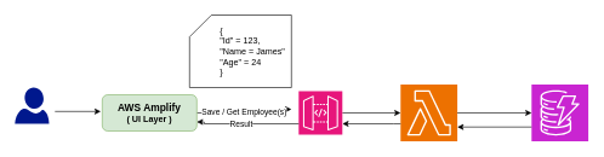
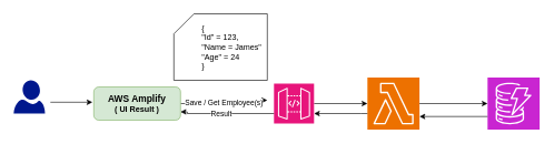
  <mxCell id="0" />
  <mxCell id="1" parent="0" />
  <mxCell id="2" style="edgeStyle=orthogonalEdgeStyle;rounded=0;orthogonalLoop=1;jettySize=auto;html=1;" edge="1" parent="1"><mxGeometry relative="1" as="geometry"><mxPoint x="138" y="153" as="targetPoint" /><mxPoint x="75" y="153" as="sourcePoint" /></mxGeometry></mxCell>
  <mxCell id="3" value="" style="sketch=0;aspect=fixed;pointerEvents=1;shadow=0;dashed=0;html=1;strokeColor=none;labelPosition=center;verticalLabelPosition=bottom;verticalAlign=top;align=center;fillColor=#00188D;shape=mxgraph.azure.user" vertex="1" parent="1"><mxGeometry x="20" y="120" width="47" height="50" as="geometry" /></mxCell>
  <mxCell id="4" style="edgeStyle=orthogonalEdgeStyle;rounded=0;orthogonalLoop=1;jettySize=auto;html=1;" edge="1" parent="1" source="6"><mxGeometry relative="1" as="geometry"><mxPoint x="400" y="150" as="targetPoint" /></mxGeometry></mxCell>
  <mxCell id="5" value="Save / Get Employee(s)" style="edgeLabel;html=1;align=center;verticalAlign=middle;resizable=0;points=[];" vertex="1" connectable="0" parent="4"><mxGeometry x="-0.041" y="2" relative="1" as="geometry"><mxPoint as="offset" /></mxGeometry></mxCell>
- <mxCell id="6" value="&lt;b&gt;&lt;font style=&quot;&quot;&gt;&lt;span style=&quot;font-size: 14px;&quot;&gt;AWS Amplify&lt;/span&gt;&lt;br&gt;&lt;font style=&quot;font-size: 12px;&quot;&gt;( UI Layer )&lt;/font&gt;&lt;/font&gt;&lt;/b&gt;" style="rounded=1;whiteSpace=wrap;html=1;fillColor=#d5e8d4;strokeColor=#82b366;" vertex="1" parent="1"><mxGeometry x="140" y="130" width="130" height="50" as="geometry" /></mxCell>
+ <mxCell id="6" value="&lt;b&gt;&lt;font style=&quot;&quot;&gt;&lt;span style=&quot;font-size: 14px;&quot;&gt;AWS Amplify&lt;/span&gt;&lt;br&gt;&lt;font style=&quot;font-size: 12px;&quot;&gt;( UI Result )&lt;/font&gt;&lt;/font&gt;&lt;/b&gt;" style="rounded=1;whiteSpace=wrap;html=1;fillColor=#d5e8d4;strokeColor=#82b366;" vertex="1" parent="1"><mxGeometry x="140" y="130" width="130" height="50" as="geometry" /></mxCell>
  <mxCell id="7" style="edgeStyle=orthogonalEdgeStyle;rounded=0;orthogonalLoop=1;jettySize=auto;html=1;" edge="1" parent="1" source="8" target="9"><mxGeometry relative="1" as="geometry" /></mxCell>
  <mxCell id="8" value="" style="sketch=0;points=[[0,0,0],[0.25,0,0],[0.5,0,0],[0.75,0,0],[1,0,0],[0,1,0],[0.25,1,0],[0.5,1,0],[0.75,1,0],[1,1,0],[0,0.25,0],[0,0.5,0],[0,0.75,0],[1,0.25,0],[1,0.5,0],[1,0.75,0]];outlineConnect=0;fontColor=#232F3E;fillColor=#E7157B;strokeColor=#ffffff;dashed=0;verticalLabelPosition=bottom;verticalAlign=top;align=center;html=1;fontSize=12;fontStyle=0;aspect=fixed;shape=mxgraph.aws4.resourceIcon;resIcon=mxgraph.aws4.api_gateway;" vertex="1" parent="1"><mxGeometry x="410" y="125" width="60" height="60" as="geometry" /></mxCell>
  <mxCell id="9" value="" style="sketch=0;points=[[0,0,0],[0.25,0,0],[0.5,0,0],[0.75,0,0],[1,0,0],[0,1,0],[0.25,1,0],[0.5,1,0],[0.75,1,0],[1,1,0],[0,0.25,0],[0,0.5,0],[0,0.75,0],[1,0.25,0],[1,0.5,0],[1,0.75,0]];outlineConnect=0;fontColor=#232F3E;fillColor=#ED7100;strokeColor=#ffffff;dashed=0;verticalLabelPosition=bottom;verticalAlign=top;align=center;html=1;fontSize=12;fontStyle=0;aspect=fixed;shape=mxgraph.aws4.resourceIcon;resIcon=mxgraph.aws4.lambda;" vertex="1" parent="1"><mxGeometry x="550" y="116" width="78" height="78" as="geometry" /></mxCell>
  <mxCell id="10" value="" style="sketch=0;points=[[0,0,0],[0.25,0,0],[0.5,0,0],[0.75,0,0],[1,0,0],[0,1,0],[0.25,1,0],[0.5,1,0],[0.75,1,0],[1,1,0],[0,0.25,0],[0,0.5,0],[0,0.75,0],[1,0.25,0],[1,0.5,0],[1,0.75,0]];outlineConnect=0;fontColor=#232F3E;fillColor=#C925D1;strokeColor=#ffffff;dashed=0;verticalLabelPosition=bottom;verticalAlign=top;align=center;html=1;fontSize=12;fontStyle=0;aspect=fixed;shape=mxgraph.aws4.resourceIcon;resIcon=mxgraph.aws4.dynamodb;" vertex="1" parent="1"><mxGeometry x="730" y="116" width="78" height="78" as="geometry" /></mxCell>
  <mxCell id="11" style="edgeStyle=orthogonalEdgeStyle;rounded=0;orthogonalLoop=1;jettySize=auto;html=1;entryX=0;entryY=0.5;entryDx=0;entryDy=0;entryPerimeter=0;" edge="1" parent="1" source="9" target="10"><mxGeometry relative="1" as="geometry" /></mxCell>
  <mxCell id="12" style="edgeStyle=orthogonalEdgeStyle;rounded=0;orthogonalLoop=1;jettySize=auto;html=1;entryX=1;entryY=0.75;entryDx=0;entryDy=0;entryPerimeter=0;" edge="1" parent="1" source="10" target="9"><mxGeometry relative="1" as="geometry"><Array as="points"><mxPoint x="730" y="175" /><mxPoint x="730" y="175" /></Array></mxGeometry></mxCell>
  <mxCell id="13" style="edgeStyle=orthogonalEdgeStyle;rounded=0;orthogonalLoop=1;jettySize=auto;html=1;entryX=1;entryY=0.75;entryDx=0;entryDy=0;entryPerimeter=0;" edge="1" parent="1" source="9" target="8"><mxGeometry relative="1" as="geometry"><Array as="points"><mxPoint x="540" y="170" /><mxPoint x="540" y="170" /></Array></mxGeometry></mxCell>
  <mxCell id="14" style="edgeStyle=orthogonalEdgeStyle;rounded=0;orthogonalLoop=1;jettySize=auto;html=1;entryX=1;entryY=0.75;entryDx=0;entryDy=0;" edge="1" parent="1" target="6"><mxGeometry relative="1" as="geometry"><mxPoint x="410" y="170" as="sourcePoint" /><mxPoint x="250" y="200" as="targetPoint" /><Array as="points"><mxPoint x="280" y="170" /><mxPoint x="280" y="168" /></Array></mxGeometry></mxCell>
  <mxCell id="15" value="Result" style="edgeLabel;html=1;align=center;verticalAlign=middle;resizable=0;points=[];" vertex="1" connectable="0" parent="14"><mxGeometry x="0.27" y="1" relative="1" as="geometry"><mxPoint x="10" y="-1" as="offset" /></mxGeometry></mxCell>
  <mxCell id="16" value="&lt;blockquote style=&quot;margin: 0 0 0 40px; border: none; padding: 0px;&quot;&gt;&lt;/blockquote&gt;&lt;blockquote style=&quot;margin: 0 0 0 40px; border: none; padding: 0px;&quot;&gt;&lt;span style=&quot;background-color: initial;&quot;&gt;&lt;div style=&quot;&quot;&gt;&lt;span style=&quot;background-color: initial;&quot;&gt;{&lt;/span&gt;&lt;/div&gt;&lt;/span&gt;&lt;span style=&quot;background-color: initial;&quot;&gt;&lt;div style=&quot;&quot;&gt;&lt;span style=&quot;background-color: initial;&quot;&gt;&quot;Id&quot; = 123,&lt;/span&gt;&lt;/div&gt;&lt;/span&gt;&lt;span style=&quot;background-color: initial;&quot;&gt;&lt;div style=&quot;&quot;&gt;&lt;span style=&quot;background-color: initial;&quot;&gt;&quot;Name = James&quot;&lt;/span&gt;&lt;/div&gt;&lt;/span&gt;&lt;span style=&quot;background-color: initial;&quot;&gt;&lt;div style=&quot;&quot;&gt;&lt;span style=&quot;background-color: initial;&quot;&gt;&quot;Age&quot; = 24&lt;/span&gt;&lt;/div&gt;&lt;/span&gt;&lt;div style=&quot;&quot;&gt;&lt;span style=&quot;background-color: initial;&quot;&gt;}&lt;/span&gt;&lt;/div&gt;&lt;/blockquote&gt;&lt;blockquote style=&quot;margin: 0 0 0 40px; border: none; padding: 0px;&quot;&gt;&lt;/blockquote&gt;&lt;blockquote style=&quot;margin: 0 0 0 40px; border: none; padding: 0px;&quot;&gt;&lt;/blockquote&gt;&lt;blockquote style=&quot;margin: 0 0 0 40px; border: none; padding: 0px;&quot;&gt;&lt;/blockquote&gt;" style="shape=card;whiteSpace=wrap;html=1;align=left;" vertex="1" parent="1"><mxGeometry x="260" y="20" width="140" height="100" as="geometry" /></mxCell>
